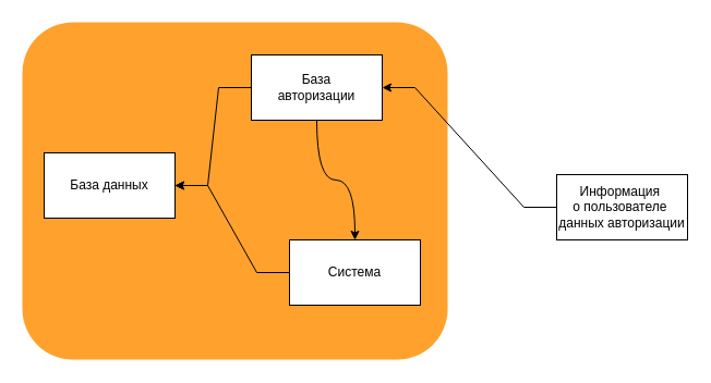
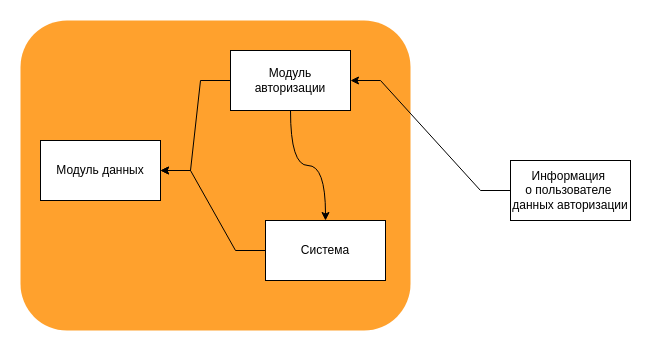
  <mxCell id="0" />
  <mxCell id="1" parent="0" />
  <mxCell id="2" value="" style="fillColor=#FFA12D;strokeColor=none;whiteSpace=wrap;html=1;rounded=1;glass=0;" vertex="1" parent="1"><mxGeometry x="20" y="20" width="390" height="310" as="geometry" /></mxCell>
  <mxCell id="3" style="edgeStyle=entityRelationEdgeStyle;rounded=0;orthogonalLoop=1;jettySize=auto;html=1;entryX=1;entryY=0.5;entryDx=0;entryDy=0;" edge="1" parent="1" source="4" target="7"><mxGeometry relative="1" as="geometry" /></mxCell>
  <mxCell id="4" value="Информация&amp;nbsp;&lt;br&gt;о пользователе&amp;nbsp;&lt;br&gt;данных авторизации" style="rounded=0;whiteSpace=wrap;html=1;" vertex="1" parent="1"><mxGeometry x="510" y="160" width="120" height="60" as="geometry" /></mxCell>
  <mxCell id="5" style="edgeStyle=orthogonalEdgeStyle;rounded=0;orthogonalLoop=1;jettySize=auto;html=1;curved=1;" edge="1" parent="1" source="7" target="9"><mxGeometry relative="1" as="geometry" /></mxCell>
  <mxCell id="6" style="edgeStyle=entityRelationEdgeStyle;rounded=0;orthogonalLoop=1;jettySize=auto;html=1;entryX=1;entryY=0.5;entryDx=0;entryDy=0;" edge="1" parent="1" source="7" target="10"><mxGeometry relative="1" as="geometry" /></mxCell>
- <mxCell id="7" value="База&lt;br&gt;авторизации" style="rounded=0;whiteSpace=wrap;html=1;" vertex="1" parent="1"><mxGeometry x="230" y="50" width="120" height="60" as="geometry" /></mxCell>
+ <mxCell id="7" value="Модуль&lt;br&gt;авторизации" style="rounded=0;whiteSpace=wrap;html=1;" vertex="1" parent="1"><mxGeometry x="230" y="50" width="120" height="60" as="geometry" /></mxCell>
  <mxCell id="8" style="edgeStyle=entityRelationEdgeStyle;rounded=0;orthogonalLoop=1;jettySize=auto;html=1;" edge="1" parent="1" source="9" target="10"><mxGeometry relative="1" as="geometry" /></mxCell>
  <mxCell id="9" value="Система" style="rounded=0;whiteSpace=wrap;html=1;" vertex="1" parent="1"><mxGeometry x="265" y="220" width="120" height="60" as="geometry" /></mxCell>
- <mxCell id="10" value="База данных" style="rounded=0;whiteSpace=wrap;html=1;" vertex="1" parent="1"><mxGeometry x="40" y="140" width="120" height="60" as="geometry" /></mxCell>
+ <mxCell id="10" value="Модуль данных" style="rounded=0;whiteSpace=wrap;html=1;" vertex="1" parent="1"><mxGeometry x="40" y="140" width="120" height="60" as="geometry" /></mxCell>
